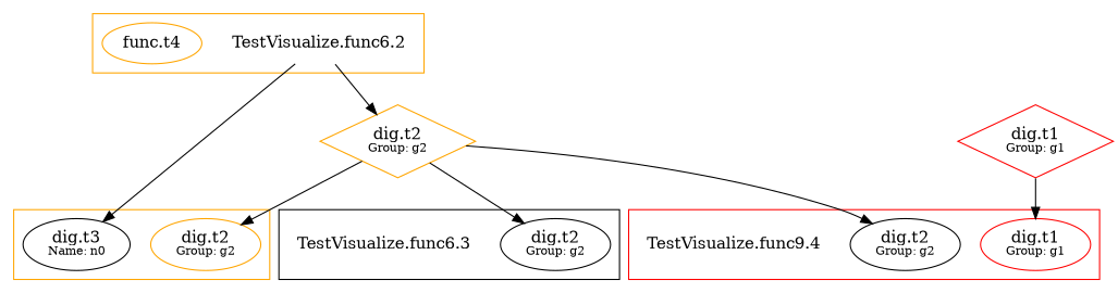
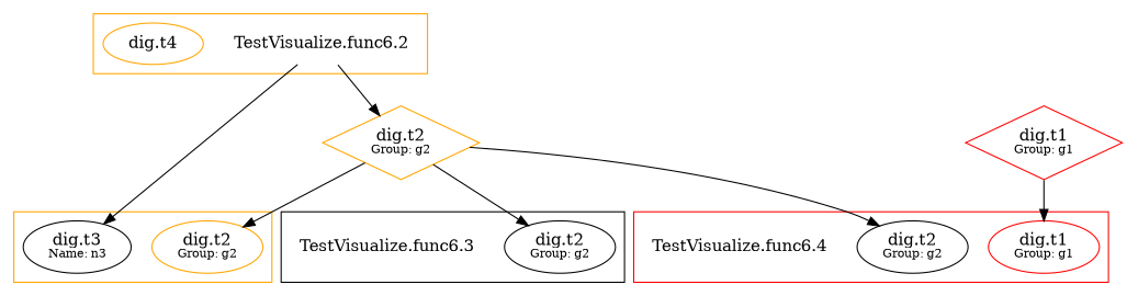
  digraph {
    compound=true
    n1 [color=orange label=<dig.t2<BR /><FONT POINT-SIZE="10">Group: g2</FONT>>]
-   n2 [label=<dig.t3<BR /><FONT POINT-SIZE="10">Name: n0</FONT>>]
+   n2 [label=<dig.t3<BR /><FONT POINT-SIZE="10">Name: n3</FONT>>]
    "TestVisualize.func6.2" [shape=plaintext]
-   n4 [color=orange label="func.t4"]
+   n4 [color=orange label="dig.t4"]
    n5 [label=<dig.t2<BR /><FONT POINT-SIZE="10">Group: g2</FONT>>]
    "TestVisualize.func6.3" [shape=plaintext]
    n7 [color=red label=<dig.t1<BR /><FONT POINT-SIZE="10">Group: g1</FONT>>]
    n8 [label=<dig.t2<BR /><FONT POINT-SIZE="10">Group: g2</FONT>>]
-   "TestVisualize.func6.4" [shape=plaintext label="TestVisualize.func9.4"]
+   "TestVisualize.func6.4" [shape=plaintext]
    n10 [color=orange label=<dig.t2<BR /><FONT POINT-SIZE="10">Group: g2</FONT>> shape=diamond]
    n11 [color=red label=<dig.t1<BR /><FONT POINT-SIZE="10">Group: g1</FONT>> shape=diamond]
    subgraph cluster_1 {
      color=orange
      n1
      n2
    }
    subgraph cluster_2 {
      color=orange
      "TestVisualize.func6.2"
      n4
    }
    subgraph cluster_3 {
      n5
      "TestVisualize.func6.3"
    }
    subgraph cluster_4 {
      color=red
      n7
      n8
      "TestVisualize.func6.4"
    }
    "TestVisualize.func6.2" -> n2
    "TestVisualize.func6.2" -> n10
    n10 -> n1
    n10 -> n5
    n10 -> n8
    n11 -> n7
  }
